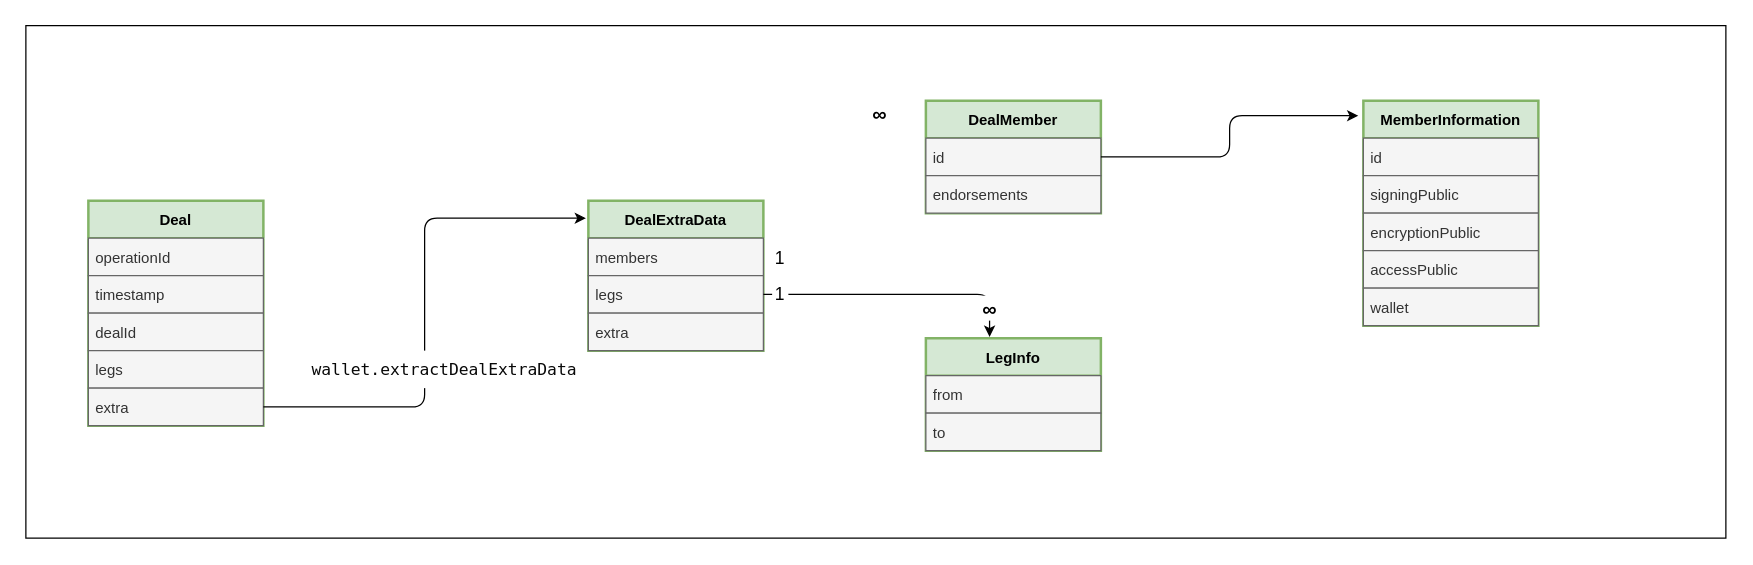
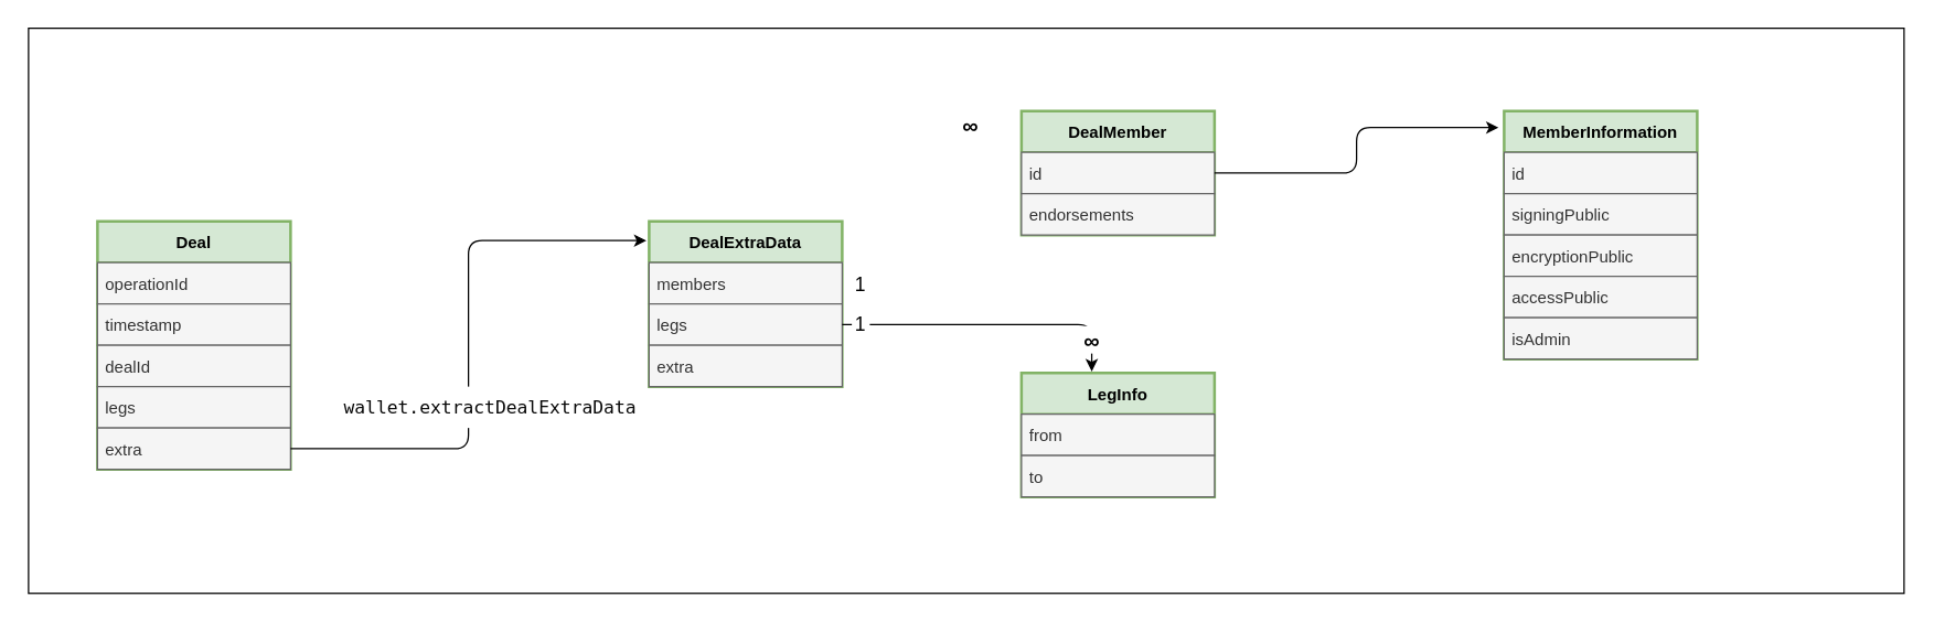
  <mxCell id="0" />
  <mxCell id="1" parent="0" />
  <mxCell id="2" value="" style="rounded=0;whiteSpace=wrap;html=1;" parent="1" vertex="1"><mxGeometry y="20" width="1360" height="410" as="geometry" x="20" /></mxCell>
  <mxCell id="3" value="Deal" style="swimlane;fontStyle=1;childLayout=stackLayout;horizontal=1;startSize=30;horizontalStack=0;resizeParent=1;resizeParentMax=0;resizeLast=0;collapsible=1;marginBottom=0;fillColor=#d5e8d4;strokeColor=#82b366;strokeWidth=2;" parent="1" vertex="1"><mxGeometry x="70" y="160" width="140" height="180" as="geometry" /></mxCell>
  <mxCell id="4" value="operationId" style="text;strokeColor=#666666;fillColor=#f5f5f5;align=left;verticalAlign=middle;spacingLeft=4;spacingRight=4;overflow=hidden;points=[[0,0.5],[1,0.5]];portConstraint=eastwest;rotatable=0;fontColor=#333333;" parent="3" vertex="1"><mxGeometry y="30" width="140" height="30" as="geometry" /></mxCell>
  <mxCell id="5" value="timestamp" style="text;strokeColor=#666666;fillColor=#f5f5f5;align=left;verticalAlign=middle;spacingLeft=4;spacingRight=4;overflow=hidden;points=[[0,0.5],[1,0.5]];portConstraint=eastwest;rotatable=0;fontColor=#333333;" parent="3" vertex="1"><mxGeometry y="60" width="140" height="30" as="geometry" /></mxCell>
  <mxCell id="6" value="dealId" style="text;strokeColor=#666666;fillColor=#f5f5f5;align=left;verticalAlign=middle;spacingLeft=4;spacingRight=4;overflow=hidden;points=[[0,0.5],[1,0.5]];portConstraint=eastwest;rotatable=0;fontColor=#333333;" parent="3" vertex="1"><mxGeometry y="90" width="140" height="30" as="geometry" /></mxCell>
  <mxCell id="7" value="legs" style="text;strokeColor=#666666;fillColor=#f5f5f5;align=left;verticalAlign=middle;spacingLeft=4;spacingRight=4;overflow=hidden;points=[[0,0.5],[1,0.5]];portConstraint=eastwest;rotatable=0;fontColor=#333333;" parent="3" vertex="1"><mxGeometry y="120" width="140" height="30" as="geometry" /></mxCell>
  <mxCell id="8" value="extra" style="text;strokeColor=#666666;fillColor=#f5f5f5;align=left;verticalAlign=middle;spacingLeft=4;spacingRight=4;overflow=hidden;points=[[0,0.5],[1,0.5]];portConstraint=eastwest;rotatable=0;fontColor=#333333;" parent="3" vertex="1"><mxGeometry y="150" width="140" height="30" as="geometry" /></mxCell>
  <mxCell id="9" value="DealExtraData" style="swimlane;fontStyle=1;childLayout=stackLayout;horizontal=1;startSize=30;horizontalStack=0;resizeParent=1;resizeParentMax=0;resizeLast=0;collapsible=1;marginBottom=0;fillColor=#d5e8d4;strokeColor=#82b366;strokeWidth=2;" parent="1" vertex="1"><mxGeometry x="470" y="160" width="140" height="120" as="geometry" /></mxCell>
  <mxCell id="10" value="members" style="text;strokeColor=#666666;fillColor=#f5f5f5;align=left;verticalAlign=middle;spacingLeft=4;spacingRight=4;overflow=hidden;points=[[0,0.5],[1,0.5]];portConstraint=eastwest;rotatable=0;fontColor=#333333;" parent="9" vertex="1"><mxGeometry y="30" width="140" height="30" as="geometry" /></mxCell>
  <mxCell id="11" value="legs" style="text;strokeColor=#666666;fillColor=#f5f5f5;align=left;verticalAlign=middle;spacingLeft=4;spacingRight=4;overflow=hidden;points=[[0,0.5],[1,0.5]];portConstraint=eastwest;rotatable=0;fontColor=#333333;" parent="9" vertex="1"><mxGeometry y="60" width="140" height="30" as="geometry" /></mxCell>
  <mxCell id="12" value="extra" style="text;strokeColor=#666666;fillColor=#f5f5f5;align=left;verticalAlign=middle;spacingLeft=4;spacingRight=4;overflow=hidden;points=[[0,0.5],[1,0.5]];portConstraint=eastwest;rotatable=0;fontColor=#333333;" parent="9" vertex="1"><mxGeometry y="90" width="140" height="30" as="geometry" /></mxCell>
  <mxCell id="13" value="DealMember" style="swimlane;fontStyle=1;childLayout=stackLayout;horizontal=1;startSize=30;horizontalStack=0;resizeParent=1;resizeParentMax=0;resizeLast=0;collapsible=1;marginBottom=0;fillColor=#d5e8d4;strokeColor=#82b366;strokeWidth=2;" parent="1" vertex="1"><mxGeometry x="740" y="80" width="140" height="90" as="geometry" /></mxCell>
  <mxCell id="14" value="id" style="text;strokeColor=#666666;fillColor=#f5f5f5;align=left;verticalAlign=middle;spacingLeft=4;spacingRight=4;overflow=hidden;points=[[0,0.5],[1,0.5]];portConstraint=eastwest;rotatable=0;fontColor=#333333;" parent="13" vertex="1"><mxGeometry y="30" width="140" height="30" as="geometry" /></mxCell>
  <mxCell id="15" value="endorsements" style="text;strokeColor=#666666;fillColor=#f5f5f5;align=left;verticalAlign=middle;spacingLeft=4;spacingRight=4;overflow=hidden;points=[[0,0.5],[1,0.5]];portConstraint=eastwest;rotatable=0;fontColor=#333333;" parent="13" vertex="1"><mxGeometry y="60" width="140" height="30" as="geometry" /></mxCell>
  <mxCell id="16" value="LegInfo" style="swimlane;fontStyle=1;childLayout=stackLayout;horizontal=1;startSize=30;horizontalStack=0;resizeParent=1;resizeParentMax=0;resizeLast=0;collapsible=1;marginBottom=0;fillColor=#d5e8d4;strokeColor=#82b366;strokeWidth=2;" parent="1" vertex="1"><mxGeometry x="740" y="270" width="140" height="90" as="geometry" /></mxCell>
  <mxCell id="17" value="from" style="text;strokeColor=#666666;fillColor=#f5f5f5;align=left;verticalAlign=middle;spacingLeft=4;spacingRight=4;overflow=hidden;points=[[0,0.5],[1,0.5]];portConstraint=eastwest;rotatable=0;fontColor=#333333;" parent="16" vertex="1"><mxGeometry y="30" width="140" height="30" as="geometry" /></mxCell>
  <mxCell id="18" value="to" style="text;strokeColor=#666666;fillColor=#f5f5f5;align=left;verticalAlign=middle;spacingLeft=4;spacingRight=4;overflow=hidden;points=[[0,0.5],[1,0.5]];portConstraint=eastwest;rotatable=0;fontColor=#333333;" parent="16" vertex="1"><mxGeometry y="60" width="140" height="30" as="geometry" /></mxCell>
  <mxCell id="19" value="" style="edgeStyle=elbowEdgeStyle;elbow=vertical;endArrow=classic;html=1;rounded=1;entryX=0.364;entryY=-0.011;entryDx=0;entryDy=0;entryPerimeter=0;exitX=1;exitY=0.5;exitDx=0;exitDy=0;" parent="1" source="11" target="16" edge="1"><mxGeometry width="50" height="50" relative="1" as="geometry"><mxPoint x="530" y="560" as="sourcePoint" /><mxPoint x="580" y="510" as="targetPoint" /><Array as="points"><mxPoint x="710" y="235" /></Array></mxGeometry></mxCell>
  <mxCell id="20" value="" style="edgeStyle=elbowEdgeStyle;elbow=horizontal;endArrow=classic;html=1;rounded=1;entryX=-0.014;entryY=0.117;entryDx=0;entryDy=0;entryPerimeter=0;" parent="1" source="8" target="9" edge="1"><mxGeometry width="50" height="50" relative="1" as="geometry"><mxPoint x="380" y="560" as="sourcePoint" /><mxPoint x="430" y="510" as="targetPoint" /></mxGeometry></mxCell>
  <mxCell id="21" value="&lt;pre style=&quot;background-color:#ffffff;color:#080808;font-family:'JetBrains Mono',monospace;font-size:9.8pt;&quot;&gt;wallet.extractDealExtraData&lt;/pre&gt;" style="text;html=1;strokeColor=none;align=center;verticalAlign=middle;whiteSpace=wrap;rounded=0;fillColor=#ffffff;" parent="1" vertex="1"><mxGeometry x="260" y="280" width="190" height="30" as="geometry" /></mxCell>
  <mxCell id="22" value="MemberInformation" style="swimlane;fontStyle=1;childLayout=stackLayout;horizontal=1;startSize=30;horizontalStack=0;resizeParent=1;resizeParentMax=0;resizeLast=0;collapsible=1;marginBottom=0;fillColor=#d5e8d4;strokeColor=#82b366;strokeWidth=2;" parent="1" vertex="1"><mxGeometry x="1090" y="80" width="140" height="180" as="geometry" /></mxCell>
  <mxCell id="23" value="id" style="text;strokeColor=#666666;fillColor=#f5f5f5;align=left;verticalAlign=middle;spacingLeft=4;spacingRight=4;overflow=hidden;points=[[0,0.5],[1,0.5]];portConstraint=eastwest;rotatable=0;fontColor=#333333;" parent="22" vertex="1"><mxGeometry y="30" width="140" height="30" as="geometry" /></mxCell>
  <mxCell id="24" value="signingPublic" style="text;strokeColor=#666666;fillColor=#f5f5f5;align=left;verticalAlign=middle;spacingLeft=4;spacingRight=4;overflow=hidden;points=[[0,0.5],[1,0.5]];portConstraint=eastwest;rotatable=0;fontColor=#333333;" parent="22" vertex="1"><mxGeometry y="60" width="140" height="30" as="geometry" /></mxCell>
  <mxCell id="25" value="encryptionPublic" style="text;strokeColor=#666666;fillColor=#f5f5f5;align=left;verticalAlign=middle;spacingLeft=4;spacingRight=4;overflow=hidden;points=[[0,0.5],[1,0.5]];portConstraint=eastwest;rotatable=0;fontColor=#333333;" parent="22" vertex="1"><mxGeometry y="90" width="140" height="30" as="geometry" /></mxCell>
  <mxCell id="26" value="accessPublic" style="text;strokeColor=#666666;fillColor=#f5f5f5;align=left;verticalAlign=middle;spacingLeft=4;spacingRight=4;overflow=hidden;points=[[0,0.5],[1,0.5]];portConstraint=eastwest;rotatable=0;fontColor=#333333;" parent="22" vertex="1"><mxGeometry y="120" width="140" height="30" as="geometry" /></mxCell>
- <mxCell id="27" value="wallet" style="text;strokeColor=#666666;fillColor=#f5f5f5;align=left;verticalAlign=middle;spacingLeft=4;spacingRight=4;overflow=hidden;points=[[0,0.5],[1,0.5]];portConstraint=eastwest;rotatable=0;fontColor=#333333;" parent="22" vertex="1"><mxGeometry y="150" width="140" height="30" as="geometry" /></mxCell>
+ <mxCell id="27" value="isAdmin" style="text;strokeColor=#666666;fillColor=#f5f5f5;align=left;verticalAlign=middle;spacingLeft=4;spacingRight=4;overflow=hidden;points=[[0,0.5],[1,0.5]];portConstraint=eastwest;rotatable=0;fontColor=#333333;" parent="22" vertex="1"><mxGeometry y="150" width="140" height="30" as="geometry" /></mxCell>
  <mxCell id="28" value="" style="edgeStyle=elbowEdgeStyle;elbow=horizontal;endArrow=classic;html=1;rounded=1;entryX=-0.029;entryY=0.067;entryDx=0;entryDy=0;entryPerimeter=0;" parent="1" source="14" target="22" edge="1"><mxGeometry width="50" height="50" relative="1" as="geometry"><mxPoint x="940" y="530" as="sourcePoint" /><mxPoint x="990" y="480" as="targetPoint" /></mxGeometry></mxCell>
  <mxCell id="29" value="∞" style="text;strokeColor=none;align=center;verticalAlign=middle;rounded=0;fontStyle=1;fontSize=16;fillColor=#ffffff;" parent="1" vertex="1"><mxGeometry x="778" y="236" width="26.5" height="20" as="geometry" /></mxCell>
  <mxCell id="30" value="1" style="text;html=1;strokeColor=none;align=center;verticalAlign=middle;whiteSpace=wrap;rounded=0;fontSize=14;labelBackgroundColor=none;fillColor=#ffffff;" parent="1" vertex="1"><mxGeometry x="617" y="220" width="13" height="30" as="geometry" /></mxCell>
  <mxCell id="31" value="1" style="text;html=1;strokeColor=none;align=center;verticalAlign=middle;whiteSpace=wrap;rounded=0;fontSize=14;labelBackgroundColor=none;fillColor=#ffffff;" parent="1" vertex="1"><mxGeometry x="617" y="191" width="13" height="30" as="geometry" /></mxCell>
  <mxCell id="32" value="∞" style="text;strokeColor=none;align=center;verticalAlign=middle;rounded=0;fontStyle=1;fontSize=16;fillColor=#ffffff;" parent="1" vertex="1"><mxGeometry x="690" y="80" width="26.5" height="20" as="geometry" /></mxCell>
